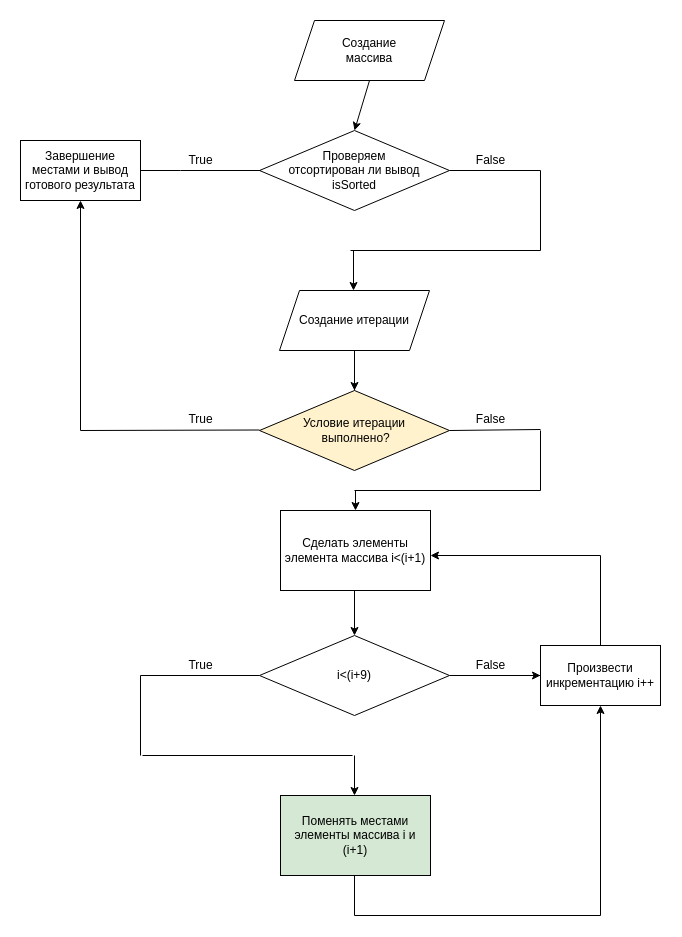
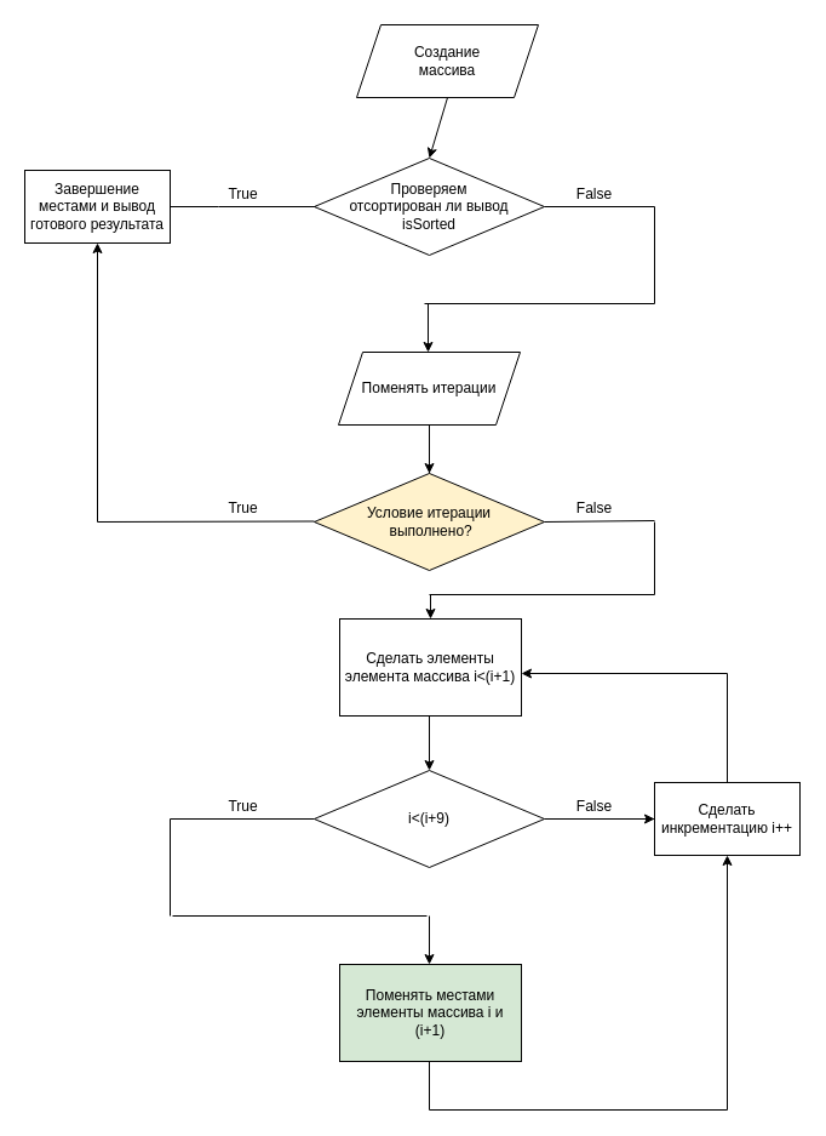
  <mxCell id="0" />
  <mxCell id="1" parent="0" />
  <mxCell id="2" value="Создание &lt;br&gt;массива" style="shape=parallelogram;perimeter=parallelogramPerimeter;whiteSpace=wrap;html=1;fixedSize=1;" vertex="1" parent="1"><mxGeometry x="294" y="20" width="150" height="60" as="geometry" /></mxCell>
  <mxCell id="3" value="" style="endArrow=classic;html=1;rounded=0;exitX=0.5;exitY=1;exitDx=0;exitDy=0;" edge="1" parent="1" source="2"><mxGeometry width="50" height="50" relative="1" as="geometry"><mxPoint x="330" y="180" as="sourcePoint" /><mxPoint x="354" y="130" as="targetPoint" /></mxGeometry></mxCell>
  <mxCell id="4" value="Проверяем &lt;br&gt;отсортирован ли вывод&lt;br&gt;isSorted" style="rhombus;whiteSpace=wrap;html=1;" vertex="1" parent="1"><mxGeometry x="259" y="130" width="190" height="80" as="geometry" /></mxCell>
  <mxCell id="5" value="" style="endArrow=classic;html=1;rounded=0;" edge="1" parent="1"><mxGeometry width="50" height="50" relative="1" as="geometry"><mxPoint x="353" y="250" as="sourcePoint" /><mxPoint x="353" y="290" as="targetPoint" /></mxGeometry></mxCell>
  <mxCell id="6" value="" style="endArrow=classic;html=1;rounded=0;" edge="1" parent="1"><mxGeometry width="50" height="50" relative="1" as="geometry"><mxPoint x="600" y="555" as="sourcePoint" /><mxPoint x="430" y="555" as="targetPoint" /><Array as="points" /></mxGeometry></mxCell>
  <mxCell id="7" value="" style="endArrow=classic;html=1;rounded=0;entryX=0.5;entryY=0;entryDx=0;entryDy=0;" edge="1" parent="1" target="15"><mxGeometry width="50" height="50" relative="1" as="geometry"><mxPoint x="354" y="585" as="sourcePoint" /><mxPoint x="404" y="535" as="targetPoint" /></mxGeometry></mxCell>
  <mxCell id="8" value="" style="endArrow=none;html=1;rounded=0;" edge="1" parent="1"><mxGeometry width="50" height="50" relative="1" as="geometry"><mxPoint x="140" y="170" as="sourcePoint" /><mxPoint x="180" y="170" as="targetPoint" /></mxGeometry></mxCell>
  <mxCell id="9" value="" style="endArrow=none;html=1;rounded=0;startArrow=none;" edge="1" parent="1"><mxGeometry width="50" height="50" relative="1" as="geometry"><mxPoint x="180" y="170" as="sourcePoint" /><mxPoint x="260" y="170" as="targetPoint" /></mxGeometry></mxCell>
  <mxCell id="10" value="" style="endArrow=none;html=1;rounded=0;" edge="1" parent="1"><mxGeometry width="50" height="50" relative="1" as="geometry"><mxPoint x="449" y="170" as="sourcePoint" /><mxPoint x="540" y="170" as="targetPoint" /><Array as="points" /></mxGeometry></mxCell>
  <mxCell id="11" value="" style="endArrow=none;html=1;rounded=0;" edge="1" parent="1"><mxGeometry width="50" height="50" relative="1" as="geometry"><mxPoint x="540" y="250" as="sourcePoint" /><mxPoint x="540" y="170" as="targetPoint" /><Array as="points"><mxPoint x="540" y="170" /></Array></mxGeometry></mxCell>
  <mxCell id="12" value="" style="endArrow=none;html=1;rounded=0;" edge="1" parent="1"><mxGeometry width="50" height="50" relative="1" as="geometry"><mxPoint x="350" y="250" as="sourcePoint" /><mxPoint x="540" y="250" as="targetPoint" /><Array as="points" /></mxGeometry></mxCell>
  <mxCell id="13" value="" style="endArrow=none;html=1;rounded=0;startArrow=none;exitX=0;exitY=0.5;exitDx=0;exitDy=0;" edge="1" parent="1" source="15"><mxGeometry width="50" height="50" relative="1" as="geometry"><mxPoint x="140" y="675" as="sourcePoint" /><mxPoint x="259" y="675" as="targetPoint" /></mxGeometry></mxCell>
  <mxCell id="14" value="Сделать элементы элемента массива i&amp;lt;(i+1)" style="rounded=0;whiteSpace=wrap;html=1;" vertex="1" parent="1"><mxGeometry x="280" y="510" width="150" height="80" as="geometry" /></mxCell>
  <mxCell id="15" value="i&amp;lt;(i+9)" style="rhombus;whiteSpace=wrap;html=1;" vertex="1" parent="1"><mxGeometry x="259" y="635" width="190" height="80" as="geometry" /></mxCell>
  <mxCell id="16" value="True" style="text;html=1;align=center;verticalAlign=middle;resizable=0;points=[];autosize=1;strokeColor=none;fillColor=none;" vertex="1" parent="1"><mxGeometry x="180" y="150" width="40" height="20" as="geometry" /></mxCell>
  <mxCell id="17" value="" style="endArrow=none;html=1;rounded=0;" edge="1" parent="1"><mxGeometry width="50" height="50" relative="1" as="geometry"><mxPoint x="180" y="170" as="sourcePoint" /><mxPoint x="180" y="170" as="targetPoint" /></mxGeometry></mxCell>
  <mxCell id="18" value="False" style="text;html=1;align=center;verticalAlign=middle;resizable=0;points=[];autosize=1;strokeColor=none;fillColor=none;" vertex="1" parent="1"><mxGeometry x="470" y="150" width="40" height="20" as="geometry" /></mxCell>
  <mxCell id="19" value="False" style="text;html=1;align=center;verticalAlign=middle;resizable=0;points=[];autosize=1;strokeColor=none;fillColor=none;" vertex="1" parent="1"><mxGeometry x="470" y="655" width="40" height="20" as="geometry" /></mxCell>
  <mxCell id="20" value="" style="endArrow=none;html=1;rounded=0;" edge="1" parent="1"><mxGeometry width="50" height="50" relative="1" as="geometry"><mxPoint x="449" y="675" as="sourcePoint" /><mxPoint x="540" y="675" as="targetPoint" /></mxGeometry></mxCell>
  <mxCell id="21" value="True" style="text;html=1;align=center;verticalAlign=middle;resizable=0;points=[];autosize=1;strokeColor=none;fillColor=none;" vertex="1" parent="1"><mxGeometry x="180" y="655" width="40" height="20" as="geometry" /></mxCell>
  <mxCell id="22" value="" style="endArrow=none;html=1;rounded=0;entryX=0;entryY=0.5;entryDx=0;entryDy=0;" edge="1" parent="1" target="15"><mxGeometry width="50" height="50" relative="1" as="geometry"><mxPoint x="140" y="675" as="sourcePoint" /><mxPoint x="259" y="675" as="targetPoint" /></mxGeometry></mxCell>
  <mxCell id="23" value="" style="endArrow=none;html=1;rounded=0;" edge="1" parent="1"><mxGeometry width="50" height="50" relative="1" as="geometry"><mxPoint x="140" y="755" as="sourcePoint" /><mxPoint x="140" y="675" as="targetPoint" /></mxGeometry></mxCell>
  <mxCell id="24" value="" style="endArrow=none;html=1;rounded=0;" edge="1" parent="1"><mxGeometry width="50" height="50" relative="1" as="geometry"><mxPoint x="142" y="755" as="sourcePoint" /><mxPoint x="352" y="755" as="targetPoint" /></mxGeometry></mxCell>
  <mxCell id="25" value="" style="endArrow=classic;html=1;rounded=0;" edge="1" parent="1"><mxGeometry width="50" height="50" relative="1" as="geometry"><mxPoint x="354" y="755" as="sourcePoint" /><mxPoint x="354" y="795" as="targetPoint" /></mxGeometry></mxCell>
  <mxCell id="26" value="Поменять местами элементы массива i и (i+1)" style="rounded=0;whiteSpace=wrap;html=1;fillColor=#d5e8d4;" vertex="1" parent="1"><mxGeometry x="280" y="795" width="150" height="80" as="geometry" /></mxCell>
  <mxCell id="27" value="" style="endArrow=classic;html=1;rounded=0;" edge="1" parent="1"><mxGeometry width="50" height="50" relative="1" as="geometry"><mxPoint x="490" y="675" as="sourcePoint" /><mxPoint x="540" y="675" as="targetPoint" /></mxGeometry></mxCell>
- <mxCell id="28" value="Произвести инкрементацию i++" style="rounded=0;whiteSpace=wrap;html=1;" vertex="1" parent="1"><mxGeometry x="540" y="645" width="120" height="60" as="geometry" /></mxCell>
+ <mxCell id="28" value="Сделать инкрементацию i++" style="rounded=0;whiteSpace=wrap;html=1;" vertex="1" parent="1"><mxGeometry x="540" y="645" width="120" height="60" as="geometry" /></mxCell>
  <mxCell id="29" value="" style="endArrow=none;html=1;rounded=0;" edge="1" parent="1"><mxGeometry width="50" height="50" relative="1" as="geometry"><mxPoint x="354" y="875" as="sourcePoint" /><mxPoint x="354" y="915" as="targetPoint" /></mxGeometry></mxCell>
  <mxCell id="30" value="" style="endArrow=none;html=1;rounded=0;" edge="1" parent="1"><mxGeometry width="50" height="50" relative="1" as="geometry"><mxPoint x="354" y="915" as="sourcePoint" /><mxPoint x="600" y="915" as="targetPoint" /></mxGeometry></mxCell>
  <mxCell id="31" value="" style="endArrow=classic;html=1;rounded=0;entryX=0.5;entryY=1;entryDx=0;entryDy=0;" edge="1" parent="1"><mxGeometry width="50" height="50" relative="1" as="geometry"><mxPoint x="600" y="915" as="sourcePoint" /><mxPoint x="600" y="705" as="targetPoint" /></mxGeometry></mxCell>
  <mxCell id="32" value="" style="endArrow=none;html=1;rounded=0;" edge="1" parent="1"><mxGeometry width="50" height="50" relative="1" as="geometry"><mxPoint x="600" y="645" as="sourcePoint" /><mxPoint x="600" y="555" as="targetPoint" /></mxGeometry></mxCell>
- <mxCell id="33" value="Создание итерации" style="shape=parallelogram;perimeter=parallelogramPerimeter;whiteSpace=wrap;html=1;fixedSize=1;" vertex="1" parent="1"><mxGeometry x="279" y="290" width="150" height="60" as="geometry" /></mxCell>
+ <mxCell id="33" value="Поменять итерации" style="shape=parallelogram;perimeter=parallelogramPerimeter;whiteSpace=wrap;html=1;fixedSize=1;" vertex="1" parent="1"><mxGeometry x="279" y="290" width="150" height="60" as="geometry" /></mxCell>
  <mxCell id="34" value="" style="endArrow=classic;html=1;rounded=0;entryX=0.5;entryY=0;entryDx=0;entryDy=0;startArrow=none;" edge="1" parent="1" target="14"><mxGeometry width="50" height="50" relative="1" as="geometry"><mxPoint x="355" y="490" as="sourcePoint" /><mxPoint x="404" y="300" as="targetPoint" /></mxGeometry></mxCell>
  <mxCell id="35" value="Условие итерации&lt;br&gt;&amp;nbsp;выполнено?" style="rhombus;whiteSpace=wrap;html=1;fillColor=#fff2cc;" vertex="1" parent="1"><mxGeometry x="259" y="390" width="190" height="80" as="geometry" /></mxCell>
  <mxCell id="36" value="" style="endArrow=none;html=1;rounded=0;entryX=0.5;entryY=0;entryDx=0;entryDy=0;" edge="1" parent="1" target="35"><mxGeometry width="50" height="50" relative="1" as="geometry"><mxPoint x="354" y="350" as="sourcePoint" /><mxPoint x="355" y="510" as="targetPoint" /></mxGeometry></mxCell>
  <mxCell id="37" value="Завершение местами и вывод готового результата" style="rounded=0;whiteSpace=wrap;html=1;" vertex="1" parent="1"><mxGeometry x="20" y="140" width="120" height="60" as="geometry" /></mxCell>
  <mxCell id="38" value="" style="endArrow=none;html=1;rounded=0;" edge="1" parent="1"><mxGeometry width="50" height="50" relative="1" as="geometry"><mxPoint x="80" y="430" as="sourcePoint" /><mxPoint x="259" y="429.5" as="targetPoint" /><Array as="points" /></mxGeometry></mxCell>
  <mxCell id="39" value="" style="endArrow=classic;html=1;rounded=0;entryX=0.5;entryY=1;entryDx=0;entryDy=0;" edge="1" parent="1" target="37"><mxGeometry width="50" height="50" relative="1" as="geometry"><mxPoint x="80" y="430" as="sourcePoint" /><mxPoint x="120" y="380" as="targetPoint" /></mxGeometry></mxCell>
  <mxCell id="40" value="" style="endArrow=classic;html=1;rounded=0;entryX=0.5;entryY=0;entryDx=0;entryDy=0;" edge="1" parent="1" target="35"><mxGeometry width="50" height="50" relative="1" as="geometry"><mxPoint x="354" y="350" as="sourcePoint" /><mxPoint x="404" y="300" as="targetPoint" /></mxGeometry></mxCell>
  <mxCell id="41" value="True" style="text;html=1;align=center;verticalAlign=middle;resizable=0;points=[];autosize=1;strokeColor=none;fillColor=none;" vertex="1" parent="1"><mxGeometry x="180" y="409" width="40" height="20" as="geometry" /></mxCell>
  <mxCell id="42" value="False" style="text;html=1;align=center;verticalAlign=middle;resizable=0;points=[];autosize=1;strokeColor=none;fillColor=none;" vertex="1" parent="1"><mxGeometry x="470" y="409" width="40" height="20" as="geometry" /></mxCell>
  <mxCell id="43" value="" style="endArrow=none;html=1;rounded=0;" edge="1" parent="1"><mxGeometry width="50" height="50" relative="1" as="geometry"><mxPoint x="354" y="490" as="sourcePoint" /><mxPoint x="540" y="490" as="targetPoint" /></mxGeometry></mxCell>
  <mxCell id="44" value="" style="endArrow=none;html=1;rounded=0;" edge="1" parent="1"><mxGeometry width="50" height="50" relative="1" as="geometry"><mxPoint x="540" y="490" as="sourcePoint" /><mxPoint x="540" y="430" as="targetPoint" /></mxGeometry></mxCell>
  <mxCell id="45" value="" style="endArrow=none;html=1;rounded=0;exitX=1;exitY=0.5;exitDx=0;exitDy=0;" edge="1" parent="1" source="35"><mxGeometry width="50" height="50" relative="1" as="geometry"><mxPoint x="490" y="479" as="sourcePoint" /><mxPoint x="540" y="429" as="targetPoint" /></mxGeometry></mxCell>
